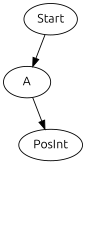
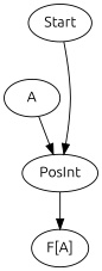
  digraph {
    fontname=Ubuntu
    node [fontname=Ubuntu]
    edge [fontname=Ubuntu]
    A [group=upper]
    Start
    n3 [label=PosInt]
+   n4 [group=upper label="F[A]"]
    A -> n3
-   Start -> A
+   Start -> n3
+   n3 -> n4
  }
